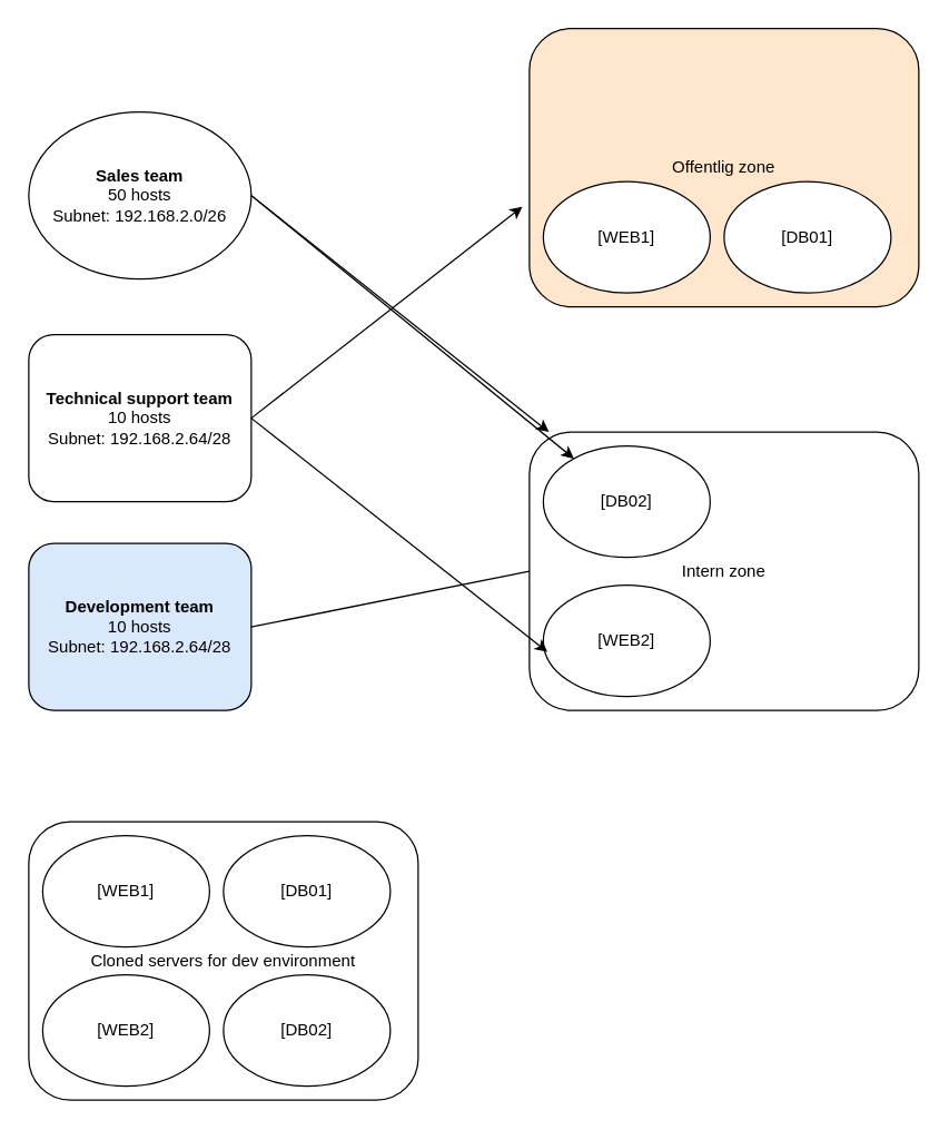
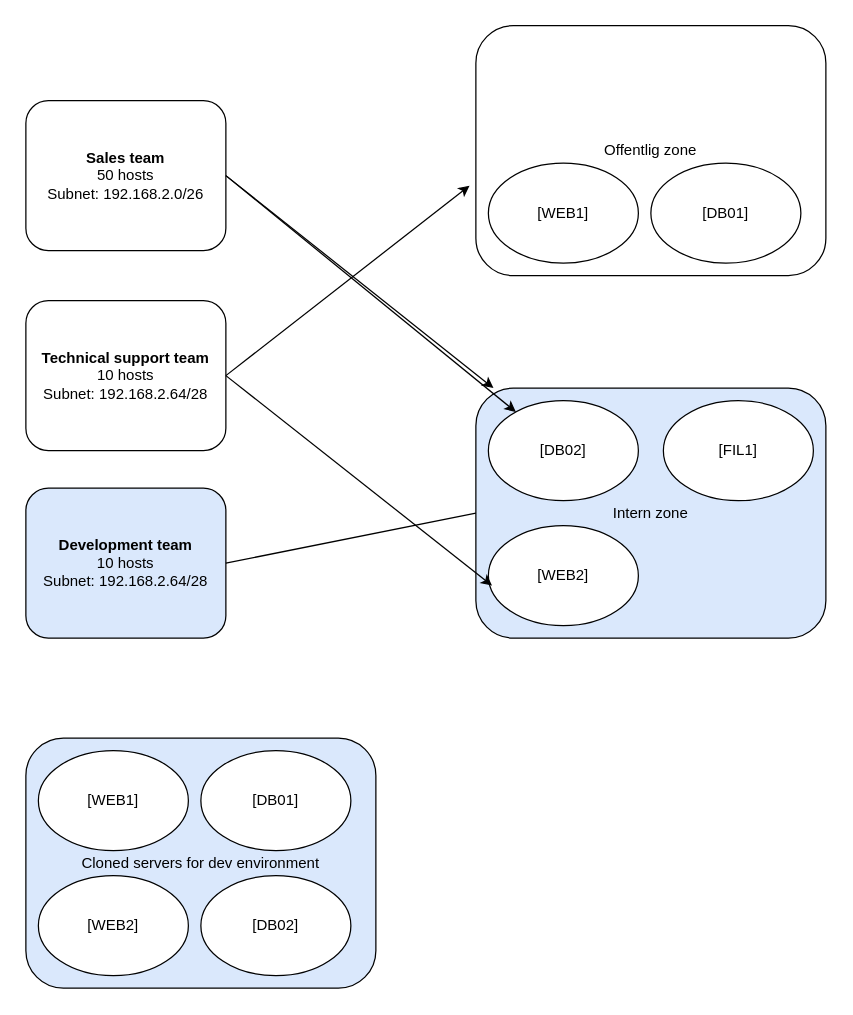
  <mxCell id="0" />
  <mxCell id="1" parent="0" />
- <mxCell id="2" value="Offentlig zone" style="rounded=1;whiteSpace=wrap;html=1;fillColor=#ffe6cc;" vertex="1" parent="1"><mxGeometry x="380" y="20" width="280" height="200" as="geometry" /></mxCell>
+ <mxCell id="2" value="Offentlig zone" style="rounded=1;whiteSpace=wrap;html=1;" vertex="1" parent="1"><mxGeometry x="380" y="20" width="280" height="200" as="geometry" /></mxCell>
  <mxCell id="3" value="[WEB1]" style="ellipse;whiteSpace=wrap;html=1;" vertex="1" parent="1"><mxGeometry x="390" y="130" width="120" height="80" as="geometry" /></mxCell>
- <mxCell id="4" value="Intern zone" style="rounded=1;whiteSpace=wrap;html=1;" vertex="1" parent="1"><mxGeometry x="380" y="310" width="280" height="200" as="geometry" /></mxCell>
+ <mxCell id="4" value="Intern zone" style="rounded=1;whiteSpace=wrap;html=1;fillColor=#dae8fc;" vertex="1" parent="1"><mxGeometry x="380" y="310" width="280" height="200" as="geometry" /></mxCell>
  <mxCell id="5" value="[WEB2]" style="ellipse;whiteSpace=wrap;html=1;" vertex="1" parent="1"><mxGeometry x="390" y="420" width="120" height="80" as="geometry" /></mxCell>
  <mxCell id="6" value="[DB01]" style="ellipse;whiteSpace=wrap;html=1;" vertex="1" parent="1"><mxGeometry x="520" y="130" width="120" height="80" as="geometry" /></mxCell>
  <mxCell id="7" value="[DB02]" style="ellipse;whiteSpace=wrap;html=1;" vertex="1" parent="1"><mxGeometry x="390" y="320" width="120" height="80" as="geometry" /></mxCell>
- <mxCell id="9" value="&lt;b&gt;Sales team&lt;br&gt;&lt;/b&gt;50 hosts&lt;br&gt;&lt;span id=&quot;docs-internal-guid-c6f3a797-7fff-40bc-f900-d3e9f847dcf3&quot;&gt;&lt;/span&gt;Subnet: 192.168.2.0/26" style="ellipse;whiteSpace=wrap;html=1;" vertex="1" parent="1"><mxGeometry x="20" y="80" width="160" height="120" as="geometry" /></mxCell>
+ <mxCell id="8" value="[FIL1]" style="ellipse;whiteSpace=wrap;html=1;" vertex="1" parent="1"><mxGeometry x="530" y="320" width="120" height="80" as="geometry" /></mxCell>
+ <mxCell id="9" value="&lt;b&gt;Sales team&lt;br&gt;&lt;/b&gt;50 hosts&lt;br&gt;&lt;span id=&quot;docs-internal-guid-c6f3a797-7fff-40bc-f900-d3e9f847dcf3&quot;&gt;&lt;/span&gt;Subnet: 192.168.2.0/26" style="rounded=1;whiteSpace=wrap;html=1;" vertex="1" parent="1"><mxGeometry x="20" y="80" width="160" height="120" as="geometry" /></mxCell>
  <mxCell id="10" value="&lt;b&gt;Technical support team&lt;br&gt;&lt;/b&gt;10 hosts&lt;br&gt;Subnet: 192.168.2.64/28" style="rounded=1;whiteSpace=wrap;html=1;" vertex="1" parent="1"><mxGeometry x="20" y="240" width="160" height="120" as="geometry" /></mxCell>
  <mxCell id="11" value="&lt;b&gt;Development team&lt;/b&gt;&lt;br&gt;10 hosts&lt;br&gt;Subnet: 192.168.2.64/28" style="rounded=1;whiteSpace=wrap;html=1;fillColor=#dae8fc;" vertex="1" parent="1"><mxGeometry x="20" y="390" width="160" height="120" as="geometry" /></mxCell>
  <mxCell id="12" value="" style="endArrow=classic;html=1;rounded=0;exitX=1;exitY=0.5;exitDx=0;exitDy=0;" edge="1" parent="1" source="9" target="4"><mxGeometry width="50" height="50" relative="1" as="geometry"><mxPoint x="290" y="250" as="sourcePoint" /><mxPoint x="340" y="200" as="targetPoint" /></mxGeometry></mxCell>
  <mxCell id="13" value="" style="endArrow=classic;html=1;rounded=0;exitX=1;exitY=0.5;exitDx=0;exitDy=0;" edge="1" parent="1" source="9" target="7"><mxGeometry width="50" height="50" relative="1" as="geometry"><mxPoint x="290" y="250" as="sourcePoint" /><mxPoint x="340" y="200" as="targetPoint" /></mxGeometry></mxCell>
  <mxCell id="14" value="" style="endArrow=classic;html=1;rounded=0;exitX=1;exitY=0.5;exitDx=0;exitDy=0;entryX=-0.018;entryY=0.64;entryDx=0;entryDy=0;entryPerimeter=0;" edge="1" parent="1" source="10" target="2"><mxGeometry width="50" height="50" relative="1" as="geometry"><mxPoint x="290" y="280" as="sourcePoint" /><mxPoint x="340" y="230" as="targetPoint" /></mxGeometry></mxCell>
  <mxCell id="15" value="" style="endArrow=classic;html=1;rounded=0;exitX=1;exitY=0.5;exitDx=0;exitDy=0;entryX=0.025;entryY=0.6;entryDx=0;entryDy=0;entryPerimeter=0;" edge="1" parent="1" source="10" target="5"><mxGeometry width="50" height="50" relative="1" as="geometry"><mxPoint x="290" y="280" as="sourcePoint" /><mxPoint x="340" y="230" as="targetPoint" /></mxGeometry></mxCell>
- <mxCell id="16" value="Cloned servers for dev environment" style="rounded=1;whiteSpace=wrap;html=1;" vertex="1" parent="1"><mxGeometry x="20" y="590" width="280" height="200" as="geometry" /></mxCell>
+ <mxCell id="16" value="Cloned servers for dev environment" style="rounded=1;whiteSpace=wrap;html=1;fillColor=#dae8fc;" vertex="1" parent="1"><mxGeometry x="20" y="590" width="280" height="200" as="geometry" /></mxCell>
  <mxCell id="17" value="[WEB1]" style="ellipse;whiteSpace=wrap;html=1;" vertex="1" parent="1"><mxGeometry x="30" y="600" width="120" height="80" as="geometry" /></mxCell>
  <mxCell id="18" value="[DB01]" style="ellipse;whiteSpace=wrap;html=1;" vertex="1" parent="1"><mxGeometry x="160" y="600" width="120" height="80" as="geometry" /></mxCell>
  <mxCell id="19" value="[WEB2]" style="ellipse;whiteSpace=wrap;html=1;" vertex="1" parent="1"><mxGeometry x="30" y="700" width="120" height="80" as="geometry" /></mxCell>
  <mxCell id="20" value="[DB02]" style="ellipse;whiteSpace=wrap;html=1;" vertex="1" parent="1"><mxGeometry x="160" y="700" width="120" height="80" as="geometry" /></mxCell>
  <mxCell id="21" value="" style="endArrow=none;html=1;rounded=0;exitX=1;exitY=0.5;exitDx=0;exitDy=0;entryX=0;entryY=0.5;entryDx=0;entryDy=0;" edge="1" parent="1" source="11" target="4"><mxGeometry width="50" height="50" relative="1" as="geometry"><mxPoint x="390" y="370" as="sourcePoint" /><mxPoint x="440" y="320" as="targetPoint" /></mxGeometry></mxCell>
